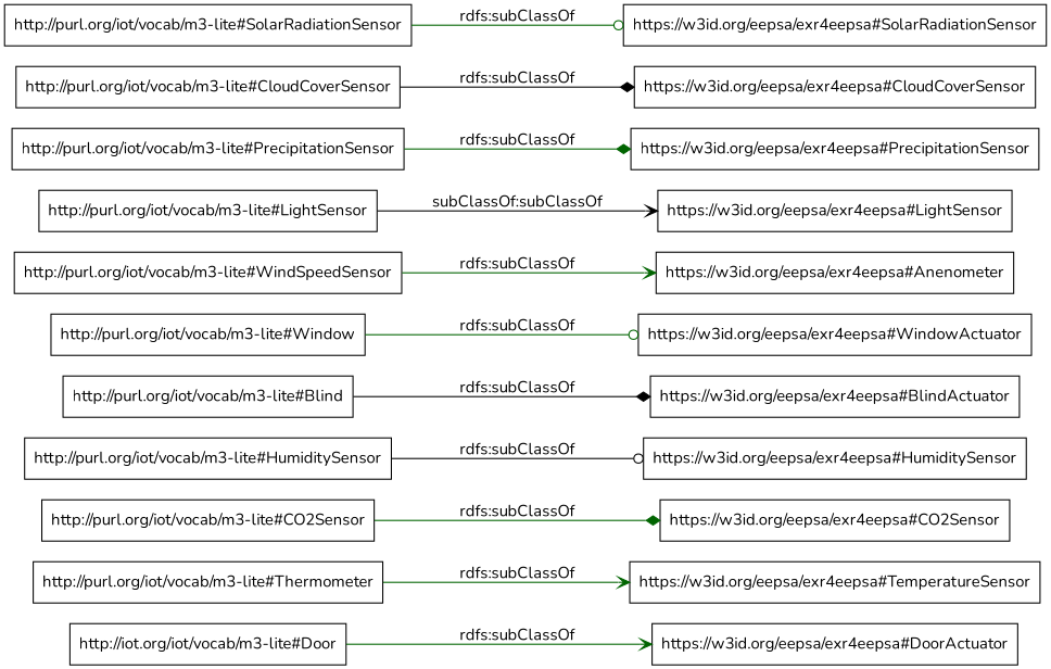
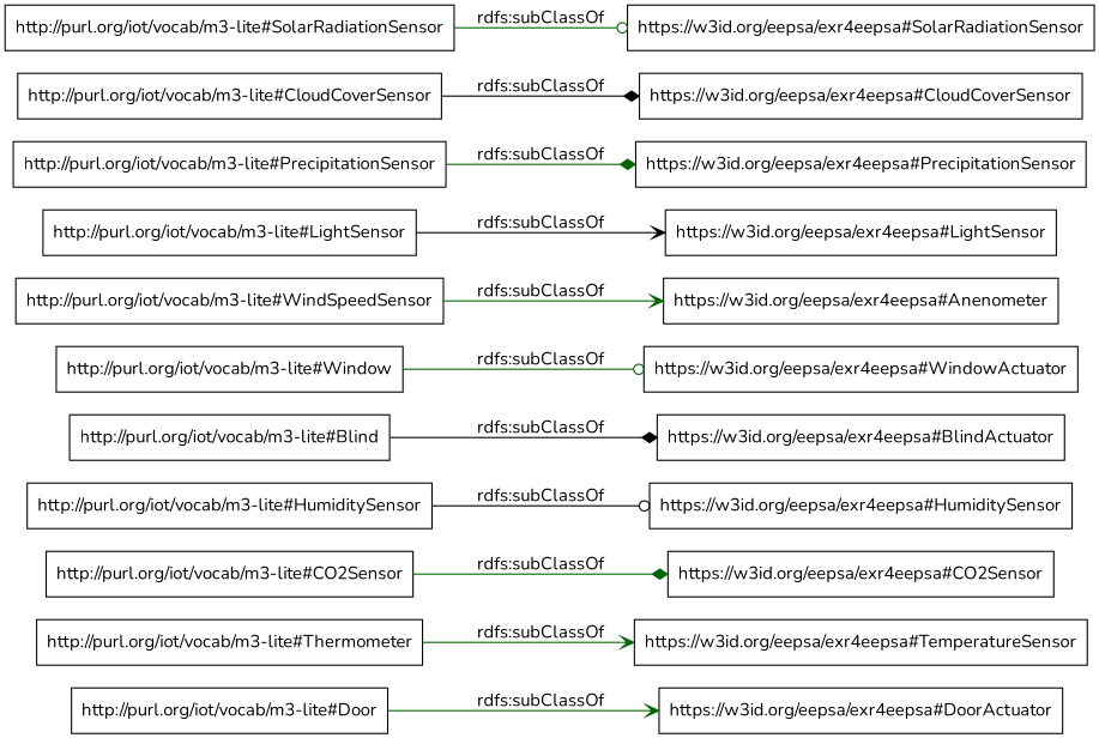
  digraph {
    fontname=Nunito
    rankdir=LR
    node [color=black fontname=Nunito shape=rectangle]
    edge [arrowhead=vee color=darkgreen fontname=Nunito]
-   "http://purl.org/iot/vocab/m3-lite#Door" [label="http://iot.org/iot/vocab/m3-lite#Door"]
+   "http://purl.org/iot/vocab/m3-lite#Door"
    "https://w3id.org/eepsa/exr4eepsa#DoorActuator"
    "http://purl.org/iot/vocab/m3-lite#Thermometer"
    "https://w3id.org/eepsa/exr4eepsa#TemperatureSensor"
    "http://purl.org/iot/vocab/m3-lite#CO2Sensor"
    "https://w3id.org/eepsa/exr4eepsa#CO2Sensor"
    "http://purl.org/iot/vocab/m3-lite#HumiditySensor"
    "https://w3id.org/eepsa/exr4eepsa#HumiditySensor"
    "http://purl.org/iot/vocab/m3-lite#Blind"
    "https://w3id.org/eepsa/exr4eepsa#BlindActuator"
    "http://purl.org/iot/vocab/m3-lite#Window"
    "https://w3id.org/eepsa/exr4eepsa#WindowActuator"
    "http://purl.org/iot/vocab/m3-lite#WindSpeedSensor"
    "https://w3id.org/eepsa/exr4eepsa#Anenometer"
    "http://purl.org/iot/vocab/m3-lite#LightSensor"
    "https://w3id.org/eepsa/exr4eepsa#LightSensor"
    "http://purl.org/iot/vocab/m3-lite#PrecipitationSensor"
    "https://w3id.org/eepsa/exr4eepsa#PrecipitationSensor"
    "http://purl.org/iot/vocab/m3-lite#CloudCoverSensor"
    "https://w3id.org/eepsa/exr4eepsa#CloudCoverSensor"
    "http://purl.org/iot/vocab/m3-lite#SolarRadiationSensor"
    "https://w3id.org/eepsa/exr4eepsa#SolarRadiationSensor"
    "http://purl.org/iot/vocab/m3-lite#Door" -> "https://w3id.org/eepsa/exr4eepsa#DoorActuator" [label="rdfs:subClassOf"]
    "http://purl.org/iot/vocab/m3-lite#Thermometer" -> "https://w3id.org/eepsa/exr4eepsa#TemperatureSensor" [label="rdfs:subClassOf"]
    "http://purl.org/iot/vocab/m3-lite#CO2Sensor" -> "https://w3id.org/eepsa/exr4eepsa#CO2Sensor" [arrowhead=diamond label="rdfs:subClassOf"]
    "http://purl.org/iot/vocab/m3-lite#HumiditySensor" -> "https://w3id.org/eepsa/exr4eepsa#HumiditySensor" [arrowhead=odot color=black label="rdfs:subClassOf"]
    "http://purl.org/iot/vocab/m3-lite#Blind" -> "https://w3id.org/eepsa/exr4eepsa#BlindActuator" [arrowhead=diamond color=black label="rdfs:subClassOf"]
    "http://purl.org/iot/vocab/m3-lite#Window" -> "https://w3id.org/eepsa/exr4eepsa#WindowActuator" [arrowhead=odot label="rdfs:subClassOf"]
    "http://purl.org/iot/vocab/m3-lite#WindSpeedSensor" -> "https://w3id.org/eepsa/exr4eepsa#Anenometer" [label="rdfs:subClassOf"]
-   "http://purl.org/iot/vocab/m3-lite#LightSensor" -> "https://w3id.org/eepsa/exr4eepsa#LightSensor" [color=black label="subClassOf:subClassOf"]
+   "http://purl.org/iot/vocab/m3-lite#LightSensor" -> "https://w3id.org/eepsa/exr4eepsa#LightSensor" [color=black label="rdfs:subClassOf"]
    "http://purl.org/iot/vocab/m3-lite#PrecipitationSensor" -> "https://w3id.org/eepsa/exr4eepsa#PrecipitationSensor" [arrowhead=diamond label="rdfs:subClassOf"]
    "http://purl.org/iot/vocab/m3-lite#CloudCoverSensor" -> "https://w3id.org/eepsa/exr4eepsa#CloudCoverSensor" [arrowhead=diamond color=black label="rdfs:subClassOf"]
    "http://purl.org/iot/vocab/m3-lite#SolarRadiationSensor" -> "https://w3id.org/eepsa/exr4eepsa#SolarRadiationSensor" [arrowhead=odot label="rdfs:subClassOf"]
  }
